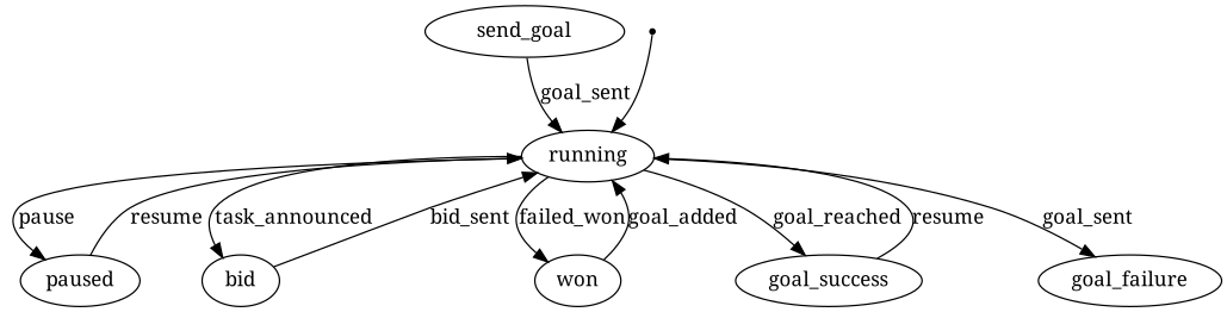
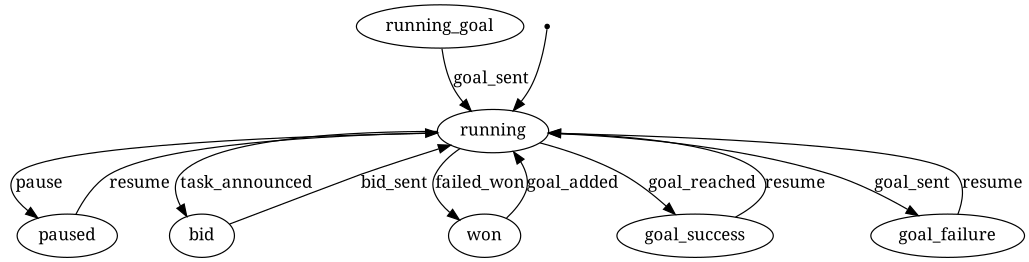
  digraph {
    fontname="Noto Serif"
    node [fontname="Noto Serif" shape=ellipse]
    edge [fontname="Noto Serif"]
    n1 [label=running]
    n2 [label=paused]
    n3 [label=bid]
    n4 [label=won]
    n5 [label=goal_success]
    n6 [label=goal_failure]
-   n7 [label=send_goal]
+   n7 [label=running_goal]
    n8 [label=goal_failure shape=point]
    n1 -> n2 [label=pause]
    n1 -> n3 [label=task_announced]
    n1 -> n4 [label=failed_won]
    n1 -> n5 [label=goal_reached]
    n1 -> n6 [label=goal_sent]
    n2 -> n1 [label=resume]
    n3 -> n1 [label=bid_sent]
    n4 -> n1 [label=goal_added]
    n5 -> n1 [label=resume]
+   n6 -> n1 [label=resume]
    n7 -> n1 [label=goal_sent]
    n8 -> n1
  }
